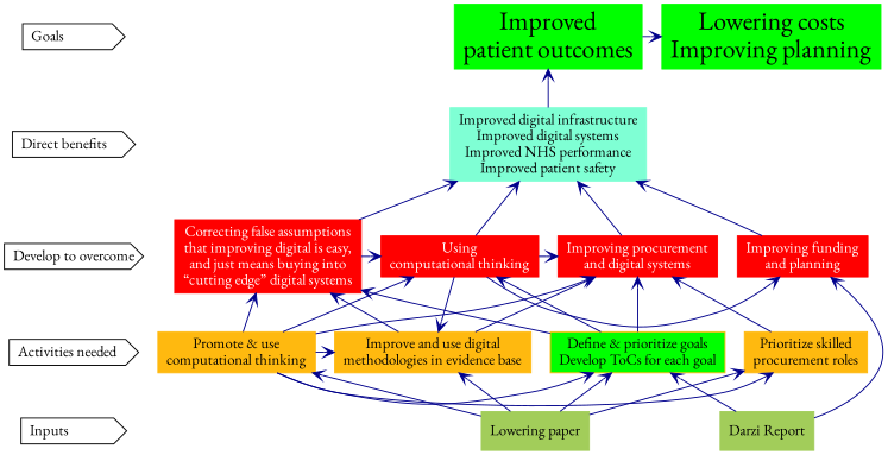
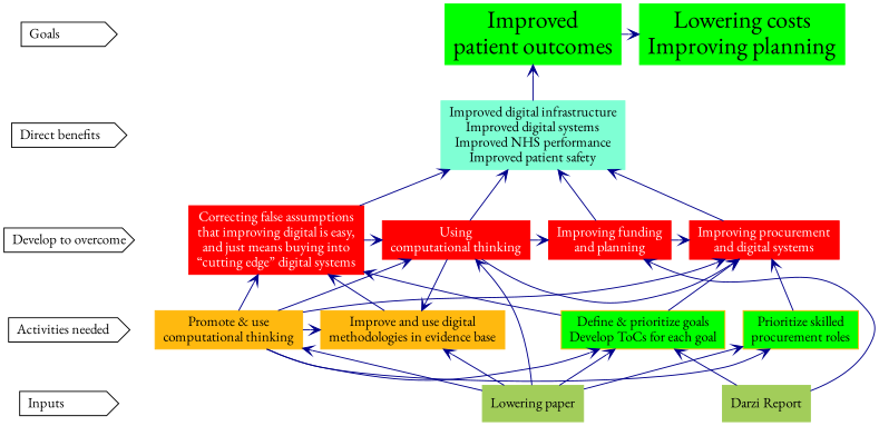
  digraph {
    color=red
    compound=true
    fontname="EB Garamond"
    fontsize=24
    labelloc=t
    rankdir=BT
    node [fontname="EB Garamond" shape=box style=filled]
    edge [fontname="EB Garamond" arrowhead=vee color=darkblue penwidth=1]
    n1 [label="Inputs               " shape=cds style=""]
    n2 [color=darkolivegreen3 label="Darzi Report"]
    n3 [color=darkolivegreen3 label="Lowering paper"]
    n4 [label="Activities needed    " shape=cds style=""]
    n5 [color=darkgoldenrod1 label="Promote & use\ncomputational thinking"]
-   n6 [color=darkgoldenrod1 label="Prioritize skilled\nprocurement roles"]
+   n6 [color=darkgoldenrod1 label="Prioritize skilled\nprocurement roles" fillcolor=lime]
    n7 [color=darkgoldenrod1 fillcolor=lime label="Define & prioritize goals\nDevelop ToCs for each goal"]
    n8 [color=darkgoldenrod1 label="Improve and use digital\nmethodologies in evidence base"]
    n9 [label="Develop to overcome" shape=cds style=""]
    n10 [color=red fontcolor=white label="Correcting false assumptions\nthat improving digital is easy,\nand just means buying into\n“cutting edge” digital systems"]
    n11 [color=red fontcolor=white label="Using\ncomputational thinking"]
    n12 [color=red fontcolor=white label="Improving funding\nand planning"]
    n13 [color=red fontcolor=white label="Improving procurement\nand digital systems"]
    n14 [label="Direct benefits      " shape=cds style=""]
    n15 [color=aquamarine label="Improved digital infrastructure\nImproved digital systems\nImproved NHS performance\nImproved patient safety"]
    n16 [label="Goals                " shape=cds style=""]
    n17 [color=lime fontsize=24 label="Improved\npatient outcomes"]
    n18 [color=lime fontsize=24 label="Lowering costs\nImproving planning"]
    subgraph sub_1 {
      rank=same
      n1
      n2
      n3
    }
    subgraph sub_2 {
      rank=same
      n4
      n5
      n6
      n7
      n8
    }
    subgraph sub_3 {
      rank=same
      n9
      n10
      n11
      n12
      n13
    }
    subgraph sub_4 {
      rank=same
      n14
      n15
    }
    subgraph sub_5 {
      rank=same
      n16
      n17
      n18
    }
    n1 -> n4 [style=invis arrowhead="" color="" penwidth=""]
    n2 -> n7
    n2 -> n12
    n3 -> n5
    n3 -> n6
    n3 -> n7
    n3 -> n8
    n4 -> n9 [style=invis arrowhead="" color="" penwidth=""]
    n5 -> n6
    n5 -> n7
    n5 -> n8
    n5 -> n10
    n5 -> n11
    n5 -> n13
    n6 -> n13
    n7 -> n10
-   n7 -> n11
+   n3 -> n11
    n7 -> n13
    n8 -> n10
    n9 -> n14 [style=invis arrowhead="" color="" penwidth=""]
    n10 -> n11
    n10 -> n15
    n11 -> n8
    n11 -> n12
    n11 -> n13
    n11 -> n15
-   n8 -> n13
+   n12 -> n13
    n12 -> n15
    n13 -> n15
    n14 -> n16 [style=invis arrowhead="" color="" penwidth=""]
    n15 -> n17
    n17 -> n18
  }
